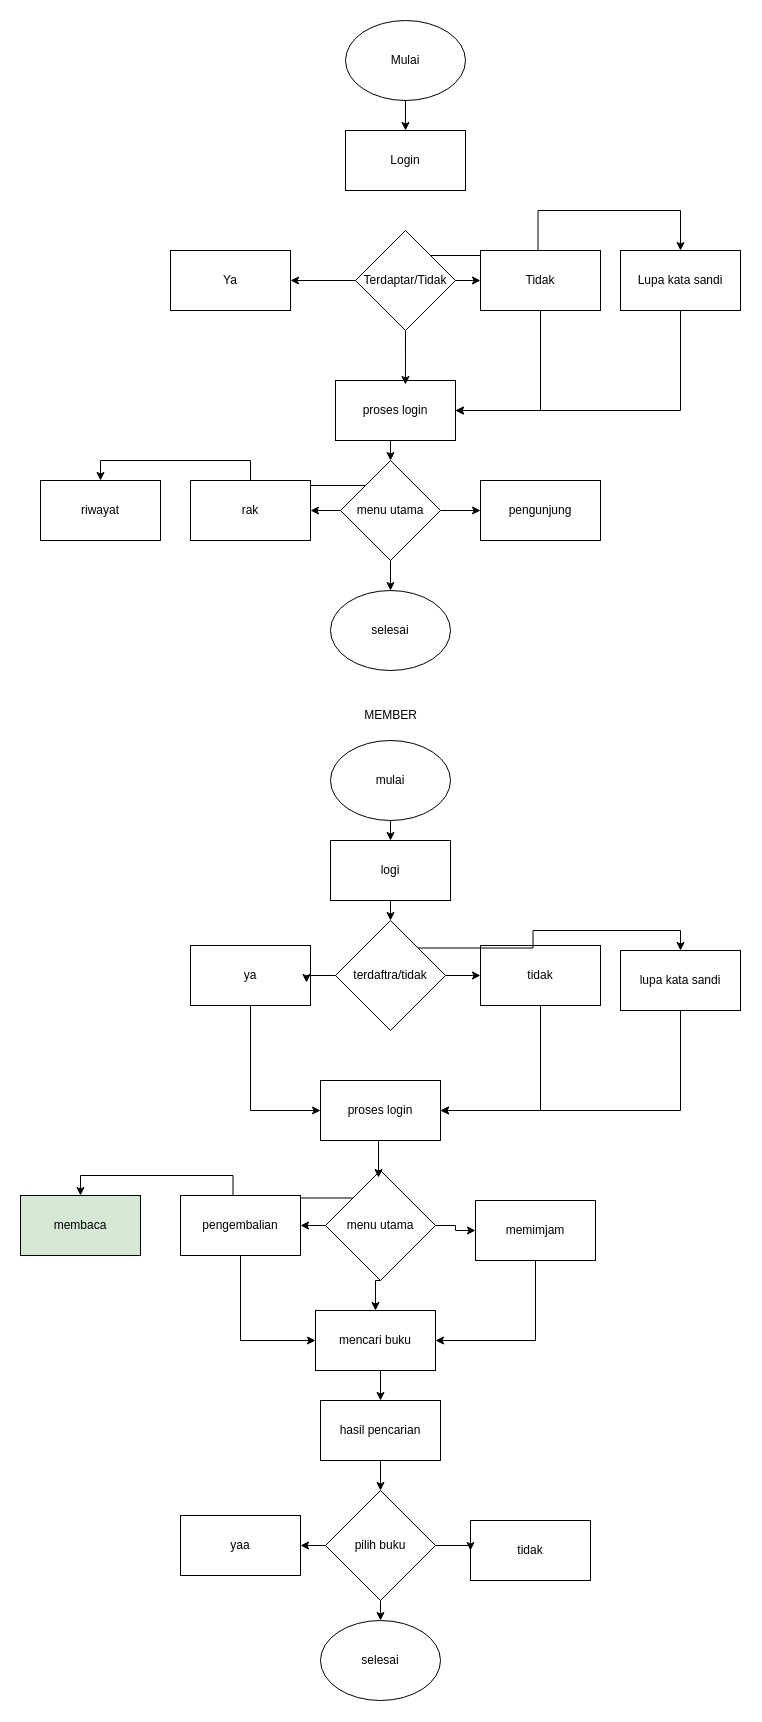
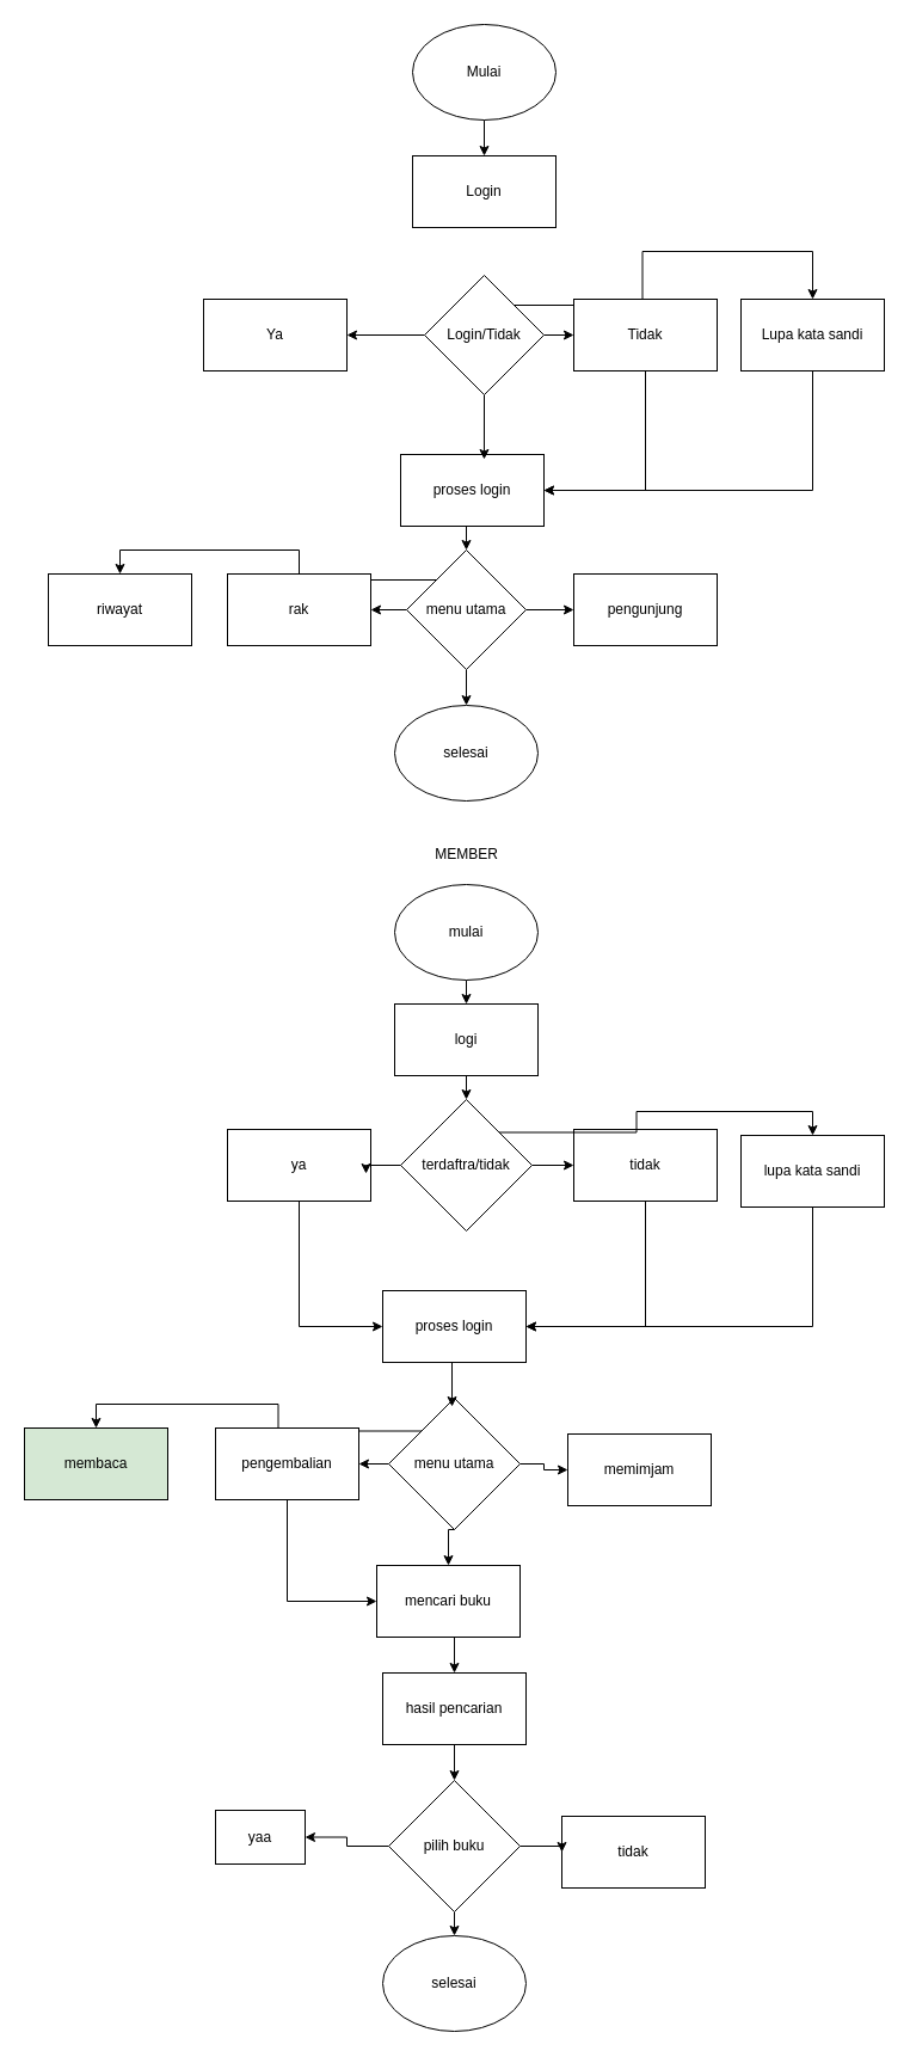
  <mxCell id="0" />
  <mxCell id="1" parent="0" />
  <mxCell id="2" style="edgeStyle=orthogonalEdgeStyle;rounded=0;orthogonalLoop=1;jettySize=auto;html=1;exitX=0.5;exitY=1;exitDx=0;exitDy=0;entryX=0.5;entryY=0;entryDx=0;entryDy=0;" edge="1" parent="1" source="3" target="5"><mxGeometry relative="1" as="geometry" /></mxCell>
  <mxCell id="3" value="Mulai" style="ellipse;whiteSpace=wrap;html=1;" vertex="1" parent="1"><mxGeometry x="345" y="20" width="120" height="80" as="geometry" /></mxCell>
  <mxCell id="4" value="Ya" style="rounded=0;whiteSpace=wrap;html=1;" vertex="1" parent="1"><mxGeometry x="170" y="250" width="120" height="60" as="geometry" /></mxCell>
  <mxCell id="5" value="Login" style="rounded=0;whiteSpace=wrap;html=1;" vertex="1" parent="1"><mxGeometry x="345" y="130" width="120" height="60" as="geometry" /></mxCell>
  <mxCell id="6" style="edgeStyle=orthogonalEdgeStyle;rounded=0;orthogonalLoop=1;jettySize=auto;html=1;exitX=1;exitY=0.5;exitDx=0;exitDy=0;entryX=0;entryY=0.5;entryDx=0;entryDy=0;" edge="1" parent="1" source="9" target="11"><mxGeometry relative="1" as="geometry" /></mxCell>
  <mxCell id="7" style="edgeStyle=orthogonalEdgeStyle;rounded=0;orthogonalLoop=1;jettySize=auto;html=1;exitX=0;exitY=0.5;exitDx=0;exitDy=0;entryX=1;entryY=0.5;entryDx=0;entryDy=0;" edge="1" parent="1" source="9" target="4"><mxGeometry relative="1" as="geometry" /></mxCell>
  <mxCell id="8" style="edgeStyle=orthogonalEdgeStyle;rounded=0;orthogonalLoop=1;jettySize=auto;html=1;exitX=1;exitY=0;exitDx=0;exitDy=0;entryX=0.5;entryY=0;entryDx=0;entryDy=0;" edge="1" parent="1" source="9" target="15"><mxGeometry relative="1" as="geometry" /></mxCell>
- <mxCell id="9" value="Terdaptar/Tidak" style="rhombus;whiteSpace=wrap;html=1;" vertex="1" parent="1"><mxGeometry x="355" y="230" width="100" height="100" as="geometry" /></mxCell>
+ <mxCell id="9" value="Login/Tidak" style="rhombus;whiteSpace=wrap;html=1;" vertex="1" parent="1"><mxGeometry x="355" y="230" width="100" height="100" as="geometry" /></mxCell>
  <mxCell id="10" style="edgeStyle=orthogonalEdgeStyle;rounded=0;orthogonalLoop=1;jettySize=auto;html=1;exitX=0.5;exitY=1;exitDx=0;exitDy=0;entryX=1;entryY=0.5;entryDx=0;entryDy=0;" edge="1" parent="1" source="11" target="13"><mxGeometry relative="1" as="geometry" /></mxCell>
  <mxCell id="11" value="Tidak" style="rounded=0;whiteSpace=wrap;html=1;" vertex="1" parent="1"><mxGeometry x="480" y="250" width="120" height="60" as="geometry" /></mxCell>
  <mxCell id="12" style="edgeStyle=orthogonalEdgeStyle;rounded=0;orthogonalLoop=1;jettySize=auto;html=1;exitX=0.5;exitY=1;exitDx=0;exitDy=0;entryX=0.5;entryY=0;entryDx=0;entryDy=0;" edge="1" parent="1" source="13" target="21"><mxGeometry relative="1" as="geometry" /></mxCell>
  <mxCell id="13" value="proses login" style="rounded=0;whiteSpace=wrap;html=1;" vertex="1" parent="1"><mxGeometry x="335" y="380" width="120" height="60" as="geometry" /></mxCell>
  <mxCell id="14" style="edgeStyle=orthogonalEdgeStyle;rounded=0;orthogonalLoop=1;jettySize=auto;html=1;exitX=0.5;exitY=1;exitDx=0;exitDy=0;entryX=1;entryY=0.5;entryDx=0;entryDy=0;" edge="1" parent="1" source="15" target="13"><mxGeometry relative="1" as="geometry" /></mxCell>
  <mxCell id="15" value="Lupa kata sandi" style="rounded=0;whiteSpace=wrap;html=1;" vertex="1" parent="1"><mxGeometry x="620" y="250" width="120" height="60" as="geometry" /></mxCell>
  <mxCell id="16" value="riwayat" style="rounded=0;whiteSpace=wrap;html=1;" vertex="1" parent="1"><mxGeometry x="40" y="480" width="120" height="60" as="geometry" /></mxCell>
  <mxCell id="17" style="edgeStyle=orthogonalEdgeStyle;rounded=0;orthogonalLoop=1;jettySize=auto;html=1;exitX=1;exitY=0.5;exitDx=0;exitDy=0;" edge="1" parent="1" source="21" target="22"><mxGeometry relative="1" as="geometry" /></mxCell>
  <mxCell id="18" style="edgeStyle=orthogonalEdgeStyle;rounded=0;orthogonalLoop=1;jettySize=auto;html=1;exitX=0;exitY=0.5;exitDx=0;exitDy=0;" edge="1" parent="1" source="21" target="23"><mxGeometry relative="1" as="geometry" /></mxCell>
  <mxCell id="19" style="edgeStyle=orthogonalEdgeStyle;rounded=0;orthogonalLoop=1;jettySize=auto;html=1;exitX=0.5;exitY=1;exitDx=0;exitDy=0;entryX=0.5;entryY=0;entryDx=0;entryDy=0;" edge="1" parent="1" source="21" target="24"><mxGeometry relative="1" as="geometry" /></mxCell>
  <mxCell id="20" style="edgeStyle=orthogonalEdgeStyle;rounded=0;orthogonalLoop=1;jettySize=auto;html=1;exitX=0;exitY=0;exitDx=0;exitDy=0;entryX=0.5;entryY=0;entryDx=0;entryDy=0;" edge="1" parent="1" source="21" target="16"><mxGeometry relative="1" as="geometry" /></mxCell>
  <mxCell id="21" value="menu utama" style="rhombus;whiteSpace=wrap;html=1;" vertex="1" parent="1"><mxGeometry x="340" y="460" width="100" height="100" as="geometry" /></mxCell>
  <mxCell id="22" value="pengunjung" style="rounded=0;whiteSpace=wrap;html=1;" vertex="1" parent="1"><mxGeometry x="480" y="480" width="120" height="60" as="geometry" /></mxCell>
  <mxCell id="23" value="rak" style="rounded=0;whiteSpace=wrap;html=1;" vertex="1" parent="1"><mxGeometry x="190" y="480" width="120" height="60" as="geometry" /></mxCell>
  <mxCell id="24" value="selesai" style="ellipse;whiteSpace=wrap;html=1;" vertex="1" parent="1"><mxGeometry x="330" y="590" width="120" height="80" as="geometry" /></mxCell>
  <mxCell id="25" style="edgeStyle=orthogonalEdgeStyle;rounded=0;orthogonalLoop=1;jettySize=auto;html=1;exitX=0.5;exitY=1;exitDx=0;exitDy=0;entryX=0.583;entryY=0.067;entryDx=0;entryDy=0;entryPerimeter=0;" edge="1" parent="1" source="9" target="13"><mxGeometry relative="1" as="geometry" /></mxCell>
  <mxCell id="26" style="edgeStyle=orthogonalEdgeStyle;rounded=0;orthogonalLoop=1;jettySize=auto;html=1;exitX=0.5;exitY=1;exitDx=0;exitDy=0;entryX=0.5;entryY=0;entryDx=0;entryDy=0;" edge="1" parent="1" source="27" target="31"><mxGeometry relative="1" as="geometry" /></mxCell>
  <mxCell id="27" value="mulai" style="ellipse;whiteSpace=wrap;html=1;" vertex="1" parent="1"><mxGeometry x="330" y="740" width="120" height="80" as="geometry" /></mxCell>
  <mxCell id="28" style="edgeStyle=orthogonalEdgeStyle;rounded=0;orthogonalLoop=1;jettySize=auto;html=1;exitX=0.5;exitY=1;exitDx=0;exitDy=0;entryX=1;entryY=0.5;entryDx=0;entryDy=0;" edge="1" parent="1" source="29" target="39"><mxGeometry relative="1" as="geometry" /></mxCell>
  <mxCell id="29" value="tidak" style="rounded=0;whiteSpace=wrap;html=1;" vertex="1" parent="1"><mxGeometry x="480" y="945" width="120" height="60" as="geometry" /></mxCell>
  <mxCell id="30" style="edgeStyle=orthogonalEdgeStyle;rounded=0;orthogonalLoop=1;jettySize=auto;html=1;exitX=0.5;exitY=1;exitDx=0;exitDy=0;entryX=0.5;entryY=0;entryDx=0;entryDy=0;" edge="1" parent="1" source="31" target="38"><mxGeometry relative="1" as="geometry" /></mxCell>
  <mxCell id="31" value="logi" style="rounded=0;whiteSpace=wrap;html=1;" vertex="1" parent="1"><mxGeometry x="330" y="840" width="120" height="60" as="geometry" /></mxCell>
  <mxCell id="32" style="edgeStyle=orthogonalEdgeStyle;rounded=0;orthogonalLoop=1;jettySize=auto;html=1;exitX=0.5;exitY=1;exitDx=0;exitDy=0;entryX=1;entryY=0.5;entryDx=0;entryDy=0;" edge="1" parent="1" source="33" target="39"><mxGeometry relative="1" as="geometry" /></mxCell>
  <mxCell id="33" value="lupa kata sandi" style="rounded=0;whiteSpace=wrap;html=1;" vertex="1" parent="1"><mxGeometry x="620" y="950" width="120" height="60" as="geometry" /></mxCell>
  <mxCell id="34" style="edgeStyle=orthogonalEdgeStyle;rounded=0;orthogonalLoop=1;jettySize=auto;html=1;exitX=0.5;exitY=1;exitDx=0;exitDy=0;entryX=0;entryY=0.5;entryDx=0;entryDy=0;" edge="1" parent="1" source="35" target="39"><mxGeometry relative="1" as="geometry" /></mxCell>
  <mxCell id="35" value="ya" style="rounded=0;whiteSpace=wrap;html=1;" vertex="1" parent="1"><mxGeometry x="190" y="945" width="120" height="60" as="geometry" /></mxCell>
  <mxCell id="36" style="edgeStyle=orthogonalEdgeStyle;rounded=0;orthogonalLoop=1;jettySize=auto;html=1;exitX=1;exitY=0.5;exitDx=0;exitDy=0;" edge="1" parent="1" source="38" target="29"><mxGeometry relative="1" as="geometry" /></mxCell>
  <mxCell id="37" style="edgeStyle=orthogonalEdgeStyle;rounded=0;orthogonalLoop=1;jettySize=auto;html=1;exitX=1;exitY=0;exitDx=0;exitDy=0;entryX=0.5;entryY=0;entryDx=0;entryDy=0;" edge="1" parent="1" source="38" target="33"><mxGeometry relative="1" as="geometry" /></mxCell>
  <mxCell id="38" value="terdaftra/tidak" style="rhombus;whiteSpace=wrap;html=1;" vertex="1" parent="1"><mxGeometry x="335" y="920" width="110" height="110" as="geometry" /></mxCell>
  <mxCell id="39" value="proses login" style="rounded=0;whiteSpace=wrap;html=1;" vertex="1" parent="1"><mxGeometry x="320" y="1080" width="120" height="60" as="geometry" /></mxCell>
  <mxCell id="40" style="edgeStyle=orthogonalEdgeStyle;rounded=0;orthogonalLoop=1;jettySize=auto;html=1;exitX=1;exitY=0.5;exitDx=0;exitDy=0;entryX=0;entryY=0.5;entryDx=0;entryDy=0;" edge="1" parent="1" source="44" target="47"><mxGeometry relative="1" as="geometry" /></mxCell>
  <mxCell id="41" style="edgeStyle=orthogonalEdgeStyle;rounded=0;orthogonalLoop=1;jettySize=auto;html=1;exitX=0;exitY=0.5;exitDx=0;exitDy=0;" edge="1" parent="1" source="44" target="49"><mxGeometry relative="1" as="geometry" /></mxCell>
  <mxCell id="42" style="edgeStyle=orthogonalEdgeStyle;rounded=0;orthogonalLoop=1;jettySize=auto;html=1;exitX=0;exitY=0;exitDx=0;exitDy=0;entryX=0.5;entryY=0;entryDx=0;entryDy=0;" edge="1" parent="1" source="44" target="50"><mxGeometry relative="1" as="geometry" /></mxCell>
  <mxCell id="43" style="edgeStyle=orthogonalEdgeStyle;rounded=0;orthogonalLoop=1;jettySize=auto;html=1;exitX=0.5;exitY=1;exitDx=0;exitDy=0;entryX=0.5;entryY=0;entryDx=0;entryDy=0;" edge="1" parent="1" source="44" target="52"><mxGeometry relative="1" as="geometry" /></mxCell>
  <mxCell id="44" value="menu utama" style="rhombus;whiteSpace=wrap;html=1;" vertex="1" parent="1"><mxGeometry x="325" y="1170" width="110" height="110" as="geometry" /></mxCell>
  <mxCell id="45" style="edgeStyle=orthogonalEdgeStyle;rounded=0;orthogonalLoop=1;jettySize=auto;html=1;exitX=0;exitY=0.5;exitDx=0;exitDy=0;entryX=0.967;entryY=0.617;entryDx=0;entryDy=0;entryPerimeter=0;" edge="1" parent="1" source="38" target="35"><mxGeometry relative="1" as="geometry" /></mxCell>
- <mxCell id="46" style="edgeStyle=orthogonalEdgeStyle;rounded=0;orthogonalLoop=1;jettySize=auto;html=1;exitX=0.5;exitY=1;exitDx=0;exitDy=0;entryX=1;entryY=0.5;entryDx=0;entryDy=0;" edge="1" parent="1" source="47" target="52"><mxGeometry relative="1" as="geometry" /></mxCell>
  <mxCell id="47" value="memimjam" style="rounded=0;whiteSpace=wrap;html=1;" vertex="1" parent="1"><mxGeometry x="475" y="1200" width="120" height="60" as="geometry" /></mxCell>
  <mxCell id="48" style="edgeStyle=orthogonalEdgeStyle;rounded=0;orthogonalLoop=1;jettySize=auto;html=1;exitX=0.5;exitY=1;exitDx=0;exitDy=0;entryX=0;entryY=0.5;entryDx=0;entryDy=0;" edge="1" parent="1" source="49" target="52"><mxGeometry relative="1" as="geometry" /></mxCell>
  <mxCell id="49" value="pengembalian" style="rounded=0;whiteSpace=wrap;html=1;" vertex="1" parent="1"><mxGeometry x="180" y="1195" width="120" height="60" as="geometry" /></mxCell>
  <mxCell id="50" value="membaca" style="rounded=0;whiteSpace=wrap;html=1;fillColor=#d5e8d4;" vertex="1" parent="1"><mxGeometry x="20" y="1195" width="120" height="60" as="geometry" /></mxCell>
  <mxCell id="51" style="edgeStyle=orthogonalEdgeStyle;rounded=0;orthogonalLoop=1;jettySize=auto;html=1;exitX=0.5;exitY=1;exitDx=0;exitDy=0;entryX=0.5;entryY=0;entryDx=0;entryDy=0;" edge="1" parent="1" source="52" target="54"><mxGeometry relative="1" as="geometry" /></mxCell>
  <mxCell id="52" value="mencari buku" style="rounded=0;whiteSpace=wrap;html=1;" vertex="1" parent="1"><mxGeometry x="315" y="1310" width="120" height="60" as="geometry" /></mxCell>
  <mxCell id="53" style="edgeStyle=orthogonalEdgeStyle;rounded=0;orthogonalLoop=1;jettySize=auto;html=1;exitX=0.5;exitY=1;exitDx=0;exitDy=0;entryX=0.5;entryY=0;entryDx=0;entryDy=0;" edge="1" parent="1" source="54" target="61"><mxGeometry relative="1" as="geometry" /></mxCell>
  <mxCell id="54" value="hasil pencarian" style="rounded=0;whiteSpace=wrap;html=1;" vertex="1" parent="1"><mxGeometry x="320" y="1400" width="120" height="60" as="geometry" /></mxCell>
  <mxCell id="55" value="selesai" style="ellipse;whiteSpace=wrap;html=1;" vertex="1" parent="1"><mxGeometry x="320" y="1620" width="120" height="80" as="geometry" /></mxCell>
  <mxCell id="56" value="tidak" style="rounded=0;whiteSpace=wrap;html=1;" vertex="1" parent="1"><mxGeometry x="470" y="1520" width="120" height="60" as="geometry" /></mxCell>
  <mxCell id="57" style="edgeStyle=orthogonalEdgeStyle;rounded=0;orthogonalLoop=1;jettySize=auto;html=1;exitX=0.5;exitY=1;exitDx=0;exitDy=0;entryX=0.482;entryY=0.064;entryDx=0;entryDy=0;entryPerimeter=0;" edge="1" parent="1" source="39" target="44"><mxGeometry relative="1" as="geometry" /></mxCell>
  <mxCell id="58" style="edgeStyle=orthogonalEdgeStyle;rounded=0;orthogonalLoop=1;jettySize=auto;html=1;exitX=0;exitY=0.5;exitDx=0;exitDy=0;entryX=1;entryY=0.5;entryDx=0;entryDy=0;" edge="1" parent="1" source="61" target="62"><mxGeometry relative="1" as="geometry" /></mxCell>
  <mxCell id="59" style="edgeStyle=orthogonalEdgeStyle;rounded=0;orthogonalLoop=1;jettySize=auto;html=1;exitX=1;exitY=0.5;exitDx=0;exitDy=0;entryX=0;entryY=0.5;entryDx=0;entryDy=0;" edge="1" parent="1" source="61" target="56"><mxGeometry relative="1" as="geometry" /></mxCell>
  <mxCell id="60" style="edgeStyle=orthogonalEdgeStyle;rounded=0;orthogonalLoop=1;jettySize=auto;html=1;exitX=0.5;exitY=1;exitDx=0;exitDy=0;entryX=0.5;entryY=0;entryDx=0;entryDy=0;" edge="1" parent="1" source="61" target="55"><mxGeometry relative="1" as="geometry" /></mxCell>
  <mxCell id="61" value="pilih buku" style="rhombus;whiteSpace=wrap;html=1;" vertex="1" parent="1"><mxGeometry x="325" y="1490" width="110" height="110" as="geometry" /></mxCell>
- <mxCell id="62" value="yaa" style="rounded=0;whiteSpace=wrap;html=1;" vertex="1" parent="1"><mxGeometry x="180" y="1515" width="120" height="60" as="geometry" /></mxCell>
+ <mxCell id="62" value="yaa" style="rounded=0;whiteSpace=wrap;html=1;" vertex="1" parent="1"><mxGeometry x="180" y="1515" width="75" height="45" as="geometry" /></mxCell>
  <mxCell id="63" value="MEMBER" style="text;html=1;align=center;verticalAlign=middle;resizable=0;points=[];autosize=1;strokeColor=none;fillColor=none;" vertex="1" parent="1"><mxGeometry x="350" y="700" width="80" height="30" as="geometry" /></mxCell>
